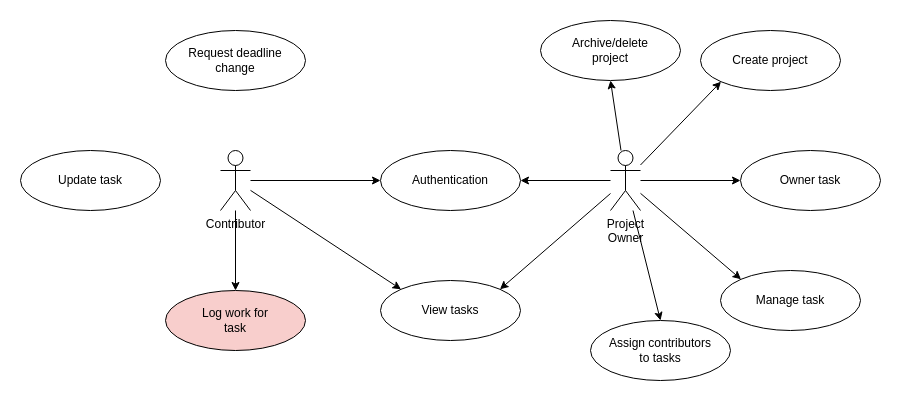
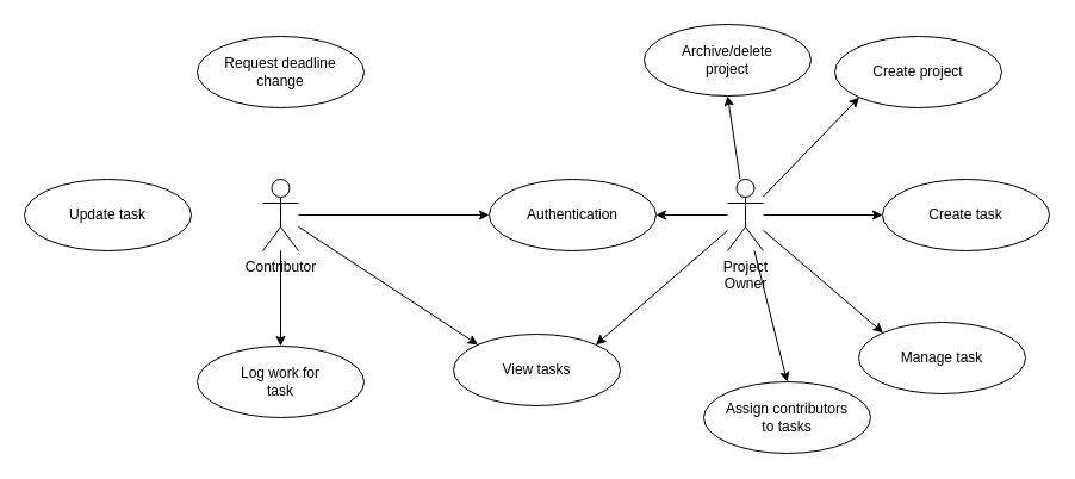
  <mxCell id="0" />
  <mxCell id="1" parent="0" />
- <mxCell id="2" value="Authentication" style="ellipse;whiteSpace=wrap;html=1;" vertex="1" parent="1"><mxGeometry x="380" y="150" width="140" height="60" as="geometry" /></mxCell>
+ <mxCell id="2" value="Authentication" style="ellipse;whiteSpace=wrap;html=1;" vertex="1" parent="1"><mxGeometry x="410" y="150" width="140" height="60" as="geometry" /></mxCell>
  <mxCell id="3" value="Project&lt;br&gt; Owner" style="shape=umlActor;verticalLabelPosition=bottom;verticalAlign=top;html=1;outlineConnect=0;" vertex="1" parent="1"><mxGeometry x="610" y="150" width="30" height="60" as="geometry" /></mxCell>
  <mxCell id="4" value="" style="endArrow=classic;html=1;rounded=0;entryX=1;entryY=0.5;entryDx=0;entryDy=0;" edge="1" parent="1" source="3" target="2"><mxGeometry width="50" height="50" relative="1" as="geometry"><mxPoint x="450" y="220" as="sourcePoint" /><mxPoint x="500" y="170" as="targetPoint" /></mxGeometry></mxCell>
  <mxCell id="5" value="Create project" style="ellipse;whiteSpace=wrap;html=1;" vertex="1" parent="1"><mxGeometry x="700" y="30" width="140" height="60" as="geometry" /></mxCell>
  <mxCell id="6" value="" style="endArrow=classic;html=1;rounded=0;entryX=0;entryY=1;entryDx=0;entryDy=0;" edge="1" parent="1" source="3" target="5"><mxGeometry width="50" height="50" relative="1" as="geometry"><mxPoint x="490" y="170" as="sourcePoint" /><mxPoint x="300" y="180" as="targetPoint" /></mxGeometry></mxCell>
- <mxCell id="7" value="Owner task" style="ellipse;whiteSpace=wrap;html=1;" vertex="1" parent="1"><mxGeometry x="740" y="150" width="140" height="60" as="geometry" /></mxCell>
+ <mxCell id="7" value="Create task" style="ellipse;whiteSpace=wrap;html=1;" vertex="1" parent="1"><mxGeometry x="740" y="150" width="140" height="60" as="geometry" /></mxCell>
  <mxCell id="8" value="" style="endArrow=classic;html=1;rounded=0;entryX=0;entryY=0.5;entryDx=0;entryDy=0;" edge="1" parent="1" source="3" target="7"><mxGeometry width="50" height="50" relative="1" as="geometry"><mxPoint x="490" y="170" as="sourcePoint" /><mxPoint x="300" y="80" as="targetPoint" /></mxGeometry></mxCell>
  <mxCell id="9" value="Assign contributors &lt;br&gt;to tasks" style="ellipse;whiteSpace=wrap;html=1;" vertex="1" parent="1"><mxGeometry x="590" y="320" width="140" height="60" as="geometry" /></mxCell>
  <mxCell id="10" value="" style="endArrow=classic;html=1;rounded=0;entryX=0.5;entryY=0;entryDx=0;entryDy=0;" edge="1" parent="1" source="3" target="9"><mxGeometry width="50" height="50" relative="1" as="geometry"><mxPoint x="490" y="170" as="sourcePoint" /><mxPoint x="570" y="300" as="targetPoint" /></mxGeometry></mxCell>
  <mxCell id="11" value="Manage task" style="ellipse;whiteSpace=wrap;html=1;" vertex="1" parent="1"><mxGeometry x="720" y="270" width="140" height="60" as="geometry" /></mxCell>
  <mxCell id="12" value="" style="endArrow=classic;html=1;rounded=0;entryX=0;entryY=0;entryDx=0;entryDy=0;" edge="1" parent="1" source="3" target="11"><mxGeometry width="50" height="50" relative="1" as="geometry"><mxPoint x="636" y="220" as="sourcePoint" /><mxPoint x="640" y="320" as="targetPoint" /></mxGeometry></mxCell>
  <mxCell id="13" value="View tasks" style="ellipse;whiteSpace=wrap;html=1;" vertex="1" parent="1"><mxGeometry x="380" y="280" width="140" height="60" as="geometry" /></mxCell>
  <mxCell id="14" value="" style="endArrow=classic;html=1;rounded=0;entryX=1;entryY=0;entryDx=0;entryDy=0;" edge="1" parent="1" source="3" target="13"><mxGeometry width="50" height="50" relative="1" as="geometry"><mxPoint x="636" y="220" as="sourcePoint" /><mxPoint x="640" y="320" as="targetPoint" /></mxGeometry></mxCell>
  <mxCell id="15" value="Archive/delete &lt;br&gt;project" style="ellipse;whiteSpace=wrap;html=1;" vertex="1" parent="1"><mxGeometry x="540" y="20" width="140" height="60" as="geometry" /></mxCell>
  <mxCell id="16" value="" style="endArrow=classic;html=1;rounded=0;entryX=0.5;entryY=1;entryDx=0;entryDy=0;" edge="1" parent="1" source="3" target="15"><mxGeometry width="50" height="50" relative="1" as="geometry"><mxPoint x="636" y="220" as="sourcePoint" /><mxPoint x="640" y="320" as="targetPoint" /></mxGeometry></mxCell>
  <mxCell id="17" value="Contributor" style="shape=umlActor;verticalLabelPosition=bottom;verticalAlign=top;html=1;" vertex="1" parent="1"><mxGeometry x="220" y="150" width="30" height="60" as="geometry" /></mxCell>
  <mxCell id="18" value="" style="endArrow=classic;html=1;rounded=0;entryX=0;entryY=0.5;entryDx=0;entryDy=0;" edge="1" parent="1" source="17" target="2"><mxGeometry width="50" height="50" relative="1" as="geometry"><mxPoint x="300" y="209.31" as="sourcePoint" /><mxPoint x="400" y="209.31" as="targetPoint" /></mxGeometry></mxCell>
  <mxCell id="19" value="" style="endArrow=classic;html=1;rounded=0;entryX=0;entryY=0;entryDx=0;entryDy=0;" edge="1" parent="1" source="17" target="13"><mxGeometry width="50" height="50" relative="1" as="geometry"><mxPoint x="260" y="190" as="sourcePoint" /><mxPoint x="390" y="190" as="targetPoint" /></mxGeometry></mxCell>
- <mxCell id="20" value="Log work for&lt;br&gt;task" style="ellipse;whiteSpace=wrap;html=1;fillColor=#f8cecc;" vertex="1" parent="1"><mxGeometry x="165" y="290" width="140" height="60" as="geometry" /></mxCell>
+ <mxCell id="20" value="Log work for&lt;br&gt;task" style="ellipse;whiteSpace=wrap;html=1;" vertex="1" parent="1"><mxGeometry x="165" y="290" width="140" height="60" as="geometry" /></mxCell>
  <mxCell id="21" value="" style="endArrow=classic;html=1;rounded=0;entryX=0.5;entryY=0;entryDx=0;entryDy=0;" edge="1" parent="1" source="17" target="20"><mxGeometry width="50" height="50" relative="1" as="geometry"><mxPoint x="260" y="200" as="sourcePoint" /><mxPoint x="410" y="299" as="targetPoint" /></mxGeometry></mxCell>
  <mxCell id="22" value="Update task" style="ellipse;whiteSpace=wrap;html=1;" vertex="1" parent="1"><mxGeometry x="20" y="150" width="140" height="60" as="geometry" /></mxCell>
  <mxCell id="23" value="Request deadline&lt;br&gt;change" style="ellipse;whiteSpace=wrap;html=1;" vertex="1" parent="1"><mxGeometry x="165" y="30" width="140" height="60" as="geometry" /></mxCell>
